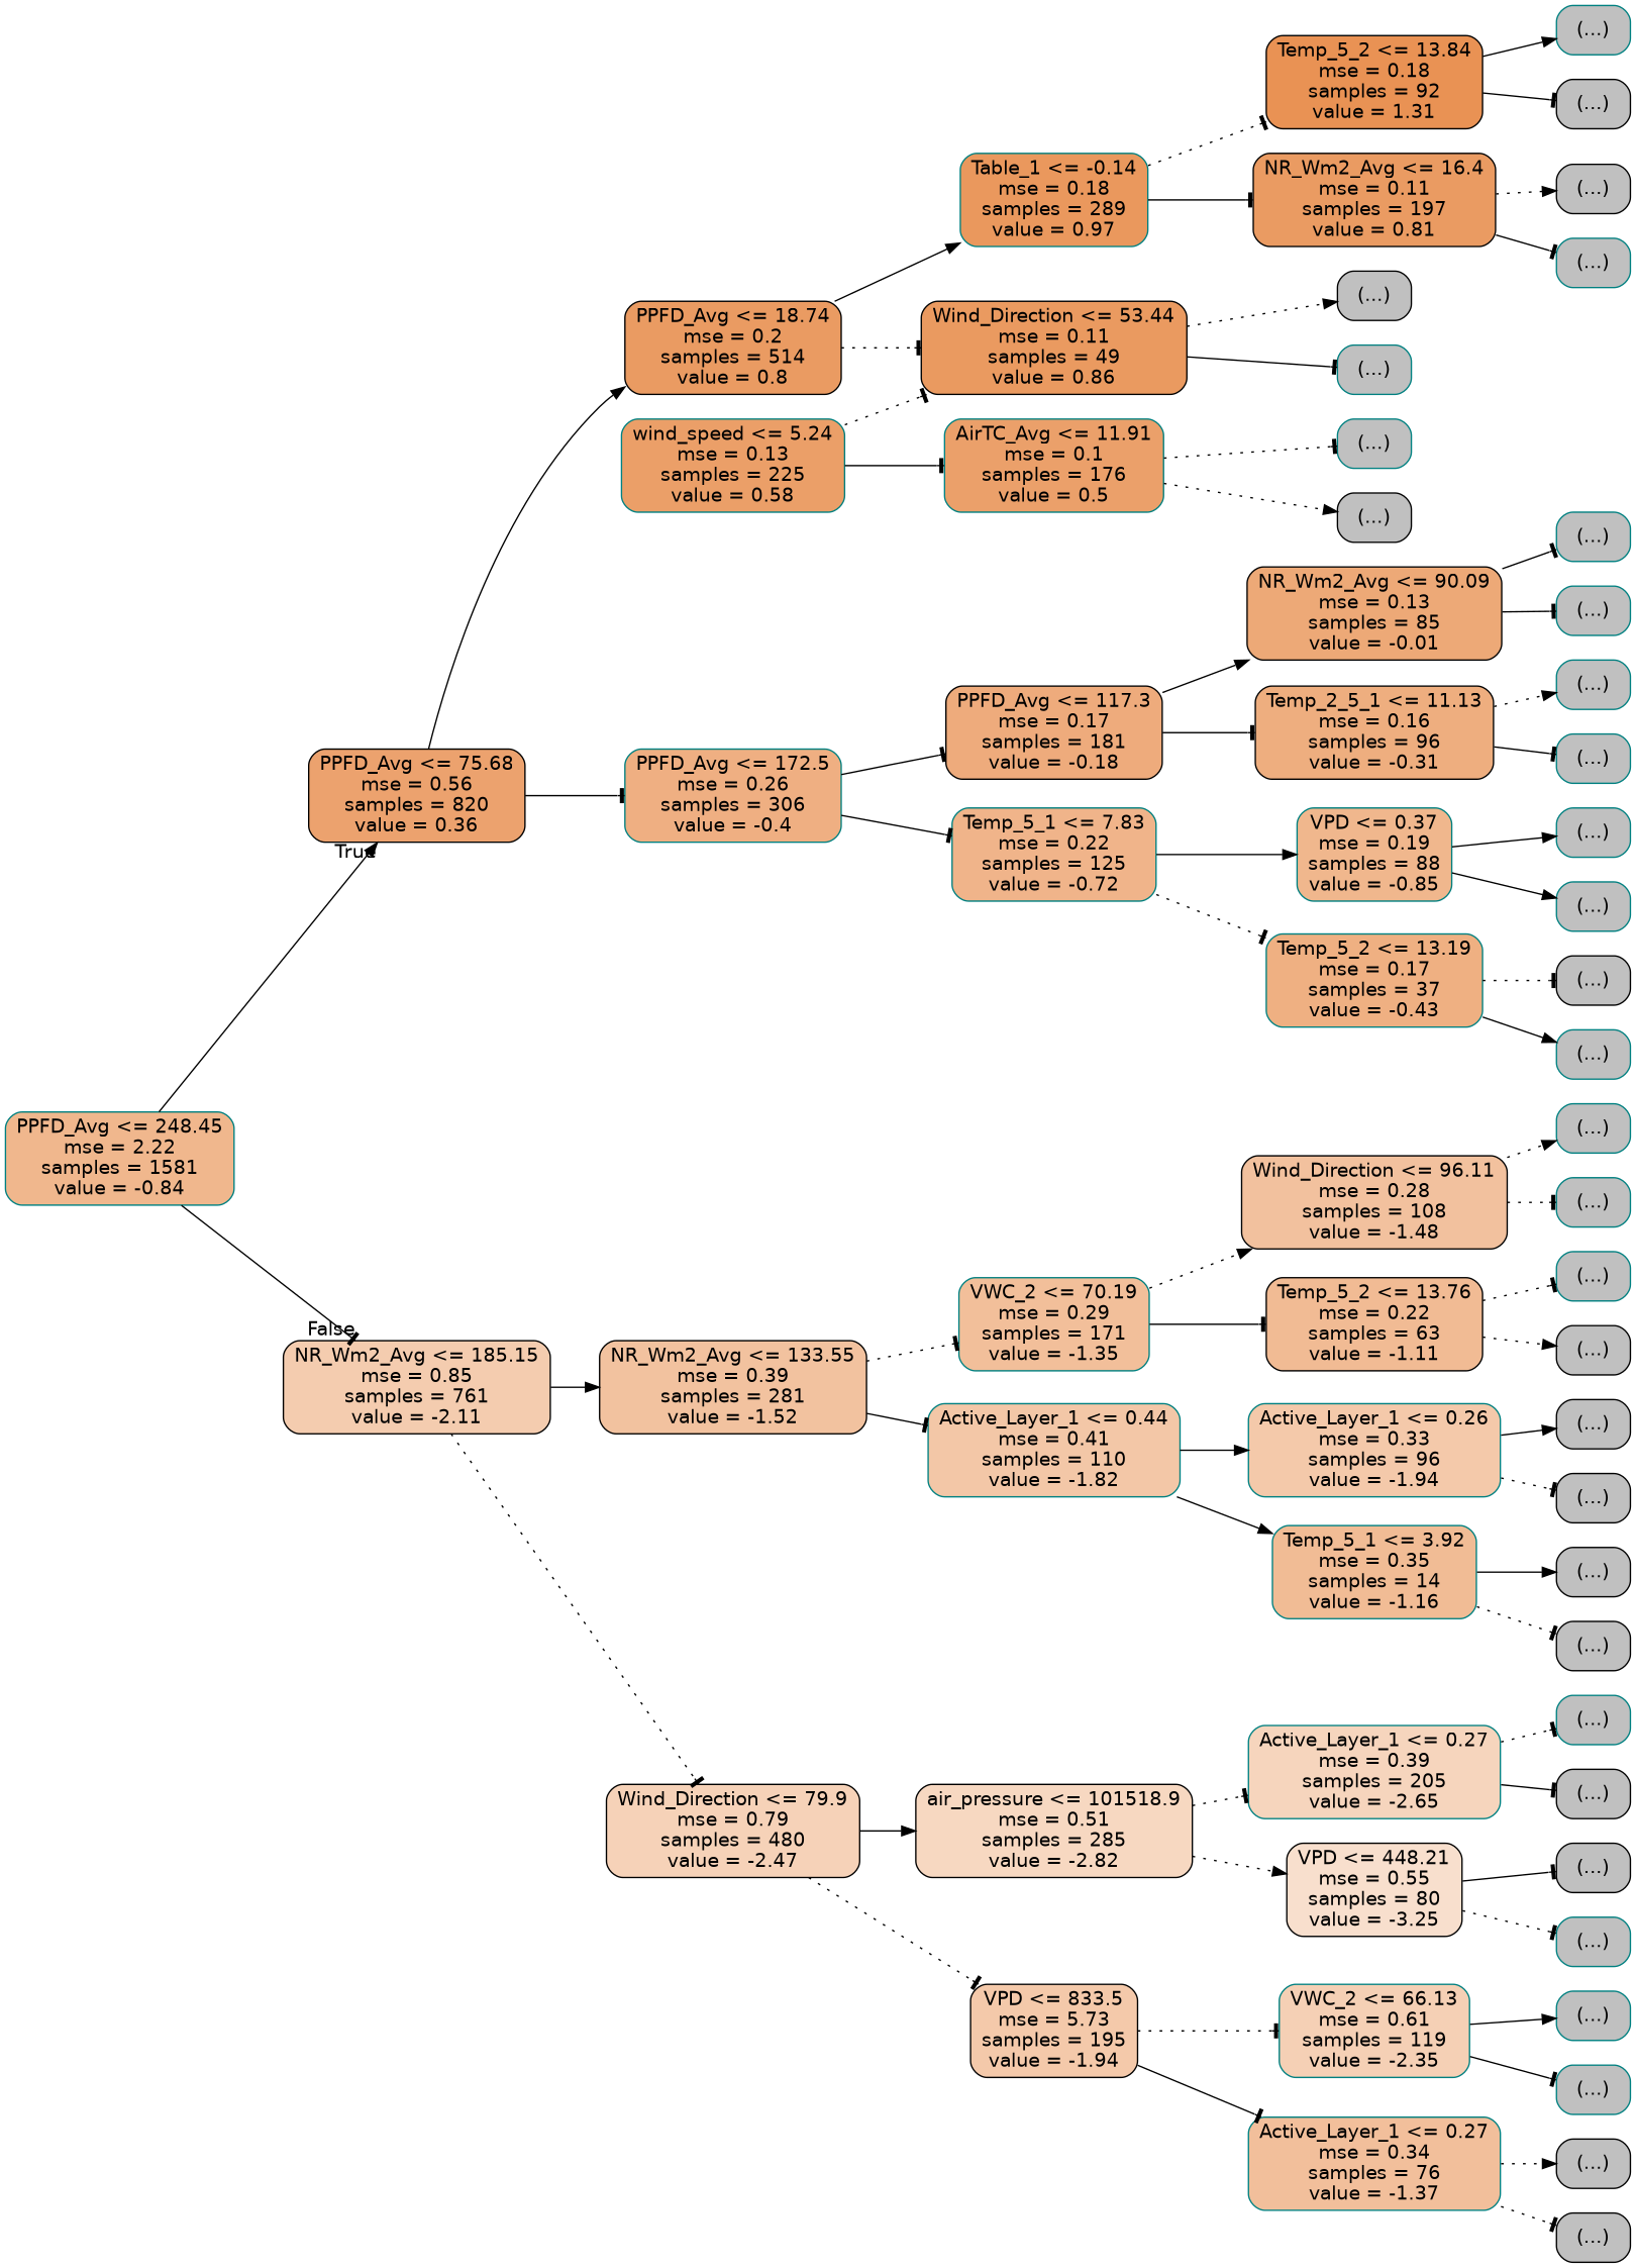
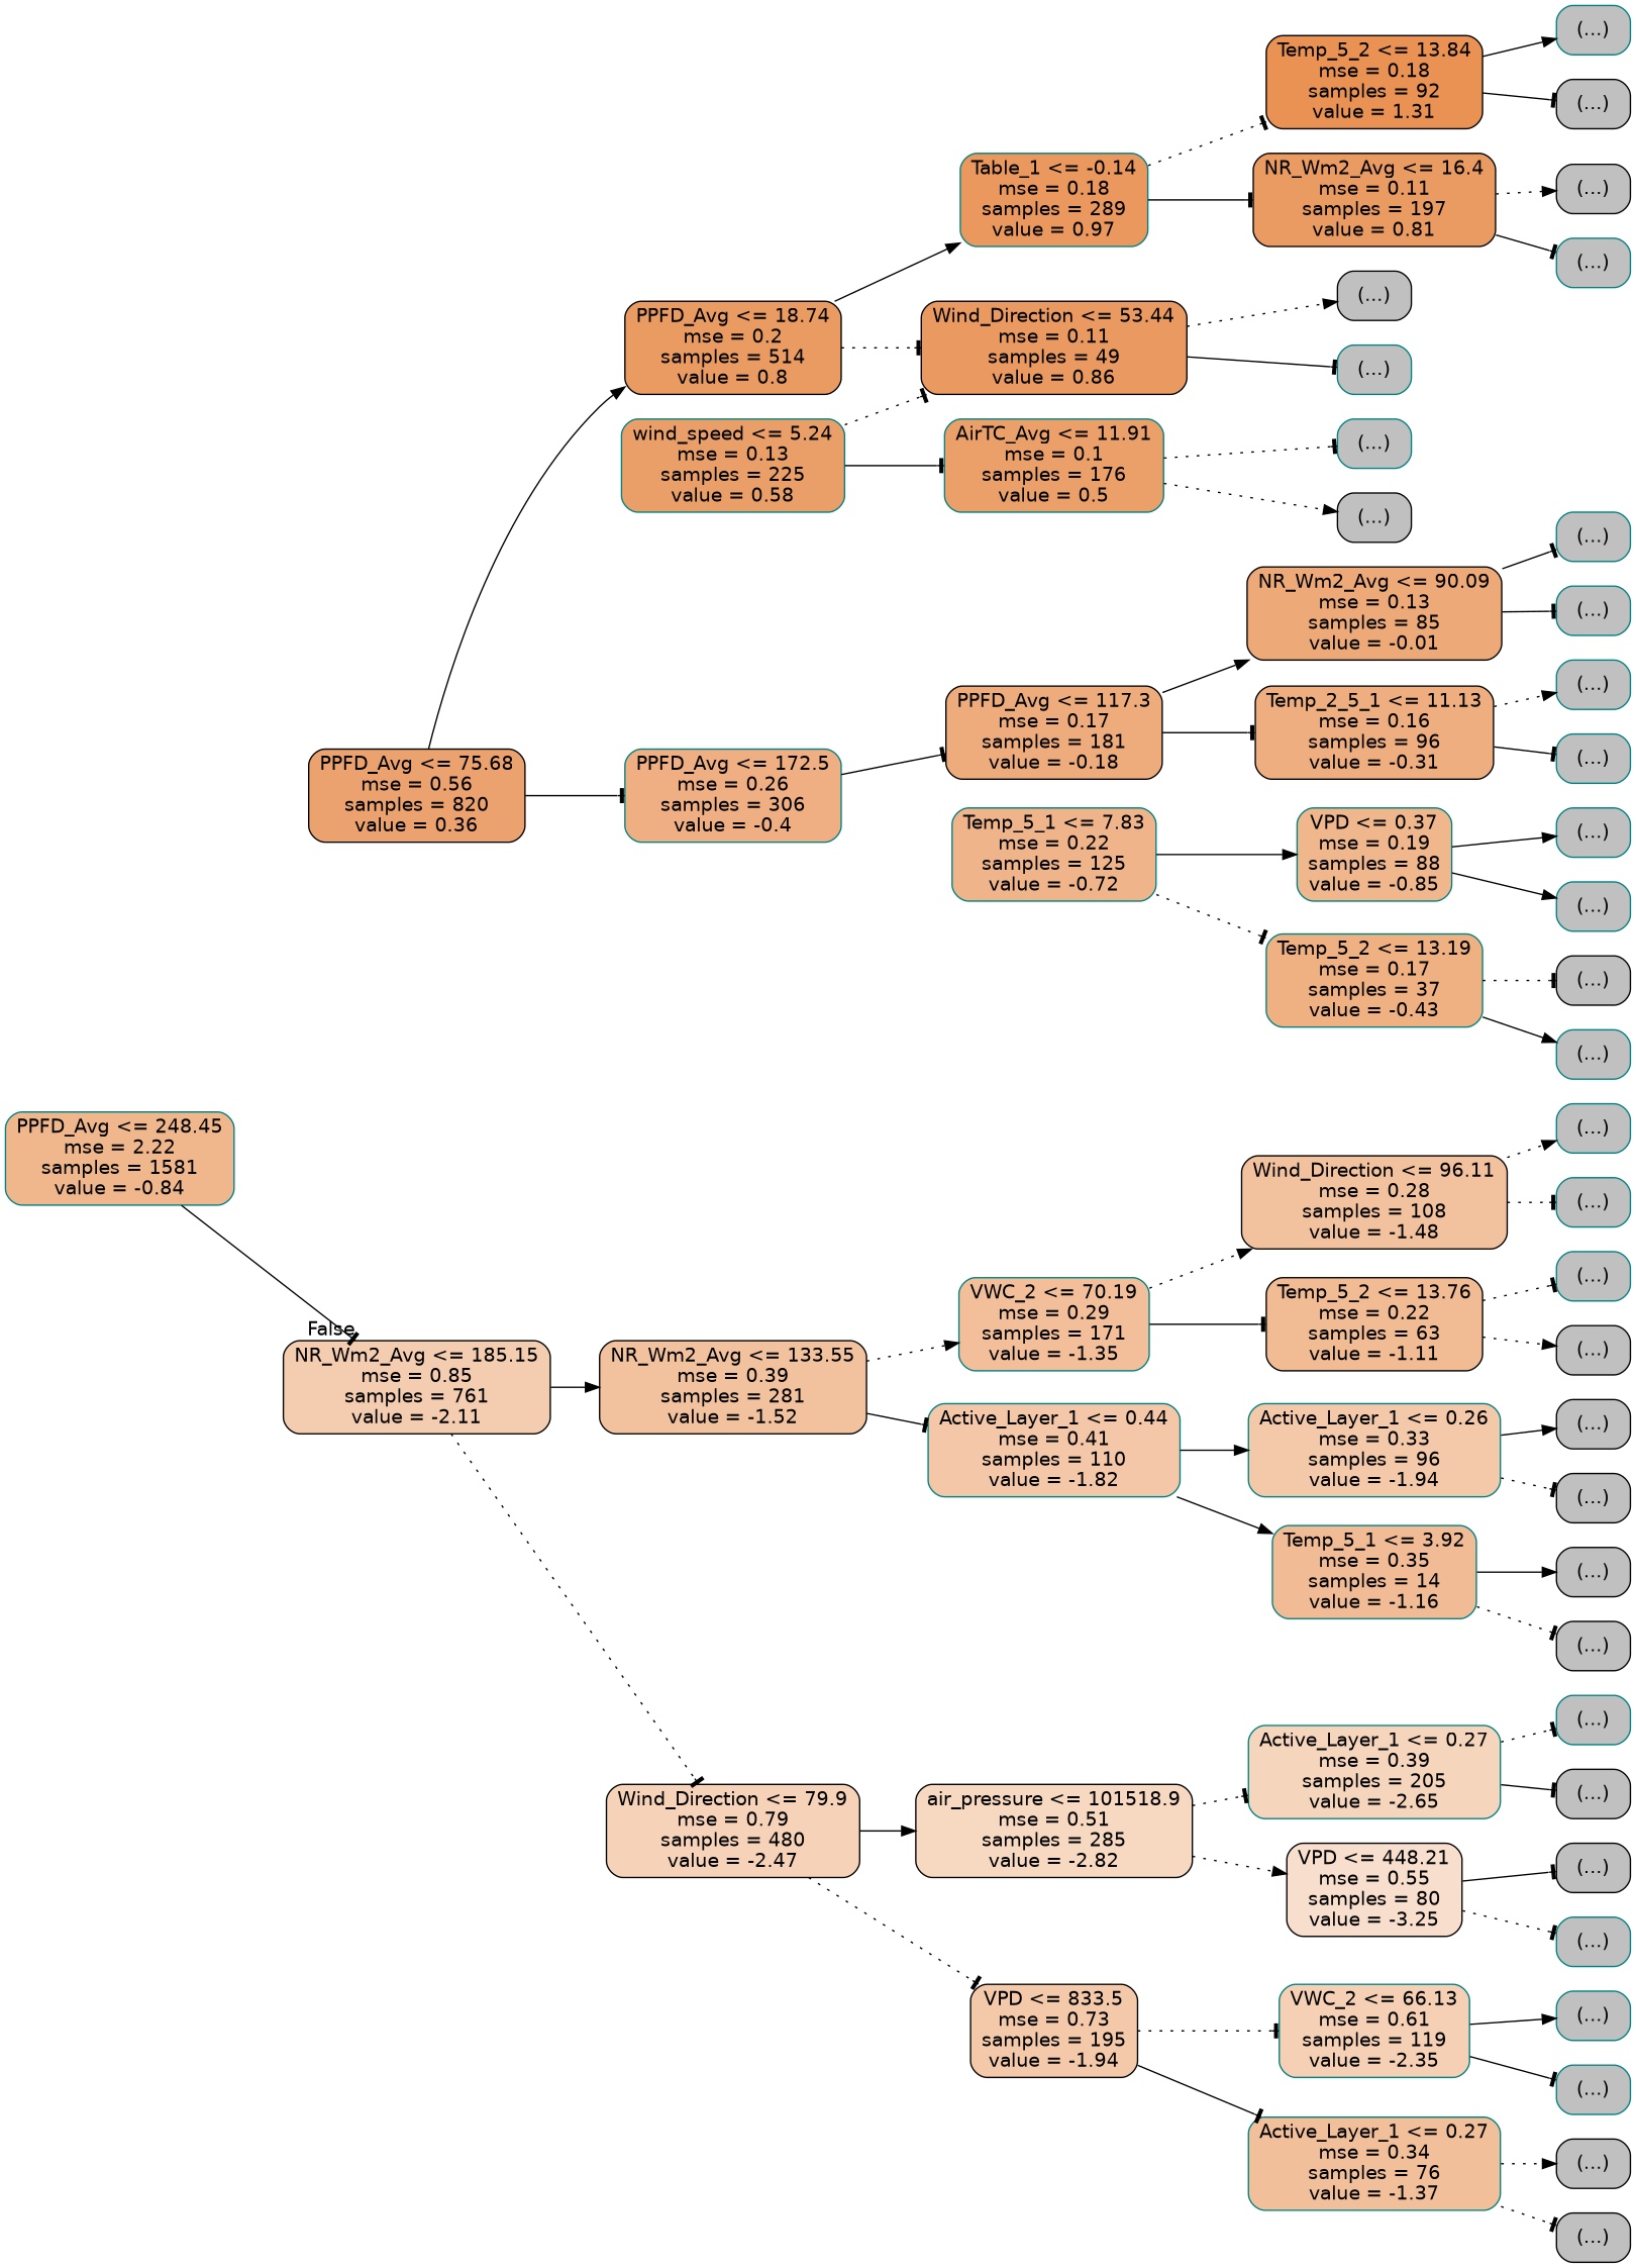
  digraph {
    rankdir=LR
    node [color=teal fillcolor="#C0C0C0" fontname=helvetica shape=box style="filled, rounded"]
    edge [arrowhead=tee fontname=helvetica style=solid]
    n1 [fillcolor="#f0b78d" label="PPFD_Avg <= 248.45\nmse = 2.22\nsamples = 1581\nvalue = -0.84"]
    n2 [color=black fillcolor="#eca26e" label="PPFD_Avg <= 75.68\nmse = 0.56\nsamples = 820\nvalue = 0.36"]
    n3 [color=black fillcolor="#f4ccaf" label="NR_Wm2_Avg <= 185.15\nmse = 0.85\nsamples = 761\nvalue = -2.11"]
    n4 [color=black fillcolor="#ea9b62" label="PPFD_Avg <= 18.74\nmse = 0.2\nsamples = 514\nvalue = 0.8"]
    n5 [fillcolor="#efaf82" label="PPFD_Avg <= 172.5\nmse = 0.26\nsamples = 306\nvalue = -0.4"]
    n6 [color=black fillcolor="#f2c29f" label="NR_Wm2_Avg <= 133.55\nmse = 0.39\nsamples = 281\nvalue = -1.52"]
    n7 [color=black fillcolor="#f6d2b8" label="Wind_Direction <= 79.9\nmse = 0.79\nsamples = 480\nvalue = -2.47"]
    n8 [fillcolor="#ea985d" label="Table_1 <= -0.14\nmse = 0.18\nsamples = 289\nvalue = 0.97"]
    n9 [color=black fillcolor="#ea9a60" label="Wind_Direction <= 53.44\nmse = 0.11\nsamples = 49\nvalue = 0.86"]
    n10 [color=black fillcolor="#eeab7c" label="PPFD_Avg <= 117.3\nmse = 0.17\nsamples = 181\nvalue = -0.18"]
    n11 [fillcolor="#f0b48a" label="Temp_5_1 <= 7.83\nmse = 0.22\nsamples = 125\nvalue = -0.72"]
    n12 [color=black fillcolor="#e99254" label="Temp_5_2 <= 13.84\nmse = 0.18\nsamples = 92\nvalue = 1.31"]
    n13 [color=black fillcolor="#ea9b62" label="NR_Wm2_Avg <= 16.4\nmse = 0.11\nsamples = 197\nvalue = 0.81"]
    n14 [fillcolor="#eb9f68" label="wind_speed <= 5.24\nmse = 0.13\nsamples = 225\nvalue = 0.58"]
    n15 [fillcolor="#eba06a" label="AirTC_Avg <= 11.91\nmse = 0.1\nsamples = 176\nvalue = 0.5"]
    n16 [label="(...)"]
    n17 [color=black label="(...)"]
    n18 [color=black label="(...)"]
    n19 [label="(...)"]
    n20 [label="(...)"]
    n21 [color=black label="(...)"]
    n22 [color=black label="(...)"]
    n23 [label="(...)"]
    n24 [color=black fillcolor="#eda977" label="NR_Wm2_Avg <= 90.09\nmse = 0.13\nsamples = 85\nvalue = -0.01"]
    n25 [color=black fillcolor="#eeae7f" label="Temp_2_5_1 <= 11.13\nmse = 0.16\nsamples = 96\nvalue = -0.31"]
    n26 [fillcolor="#f0b78d" label="VPD <= 0.37\nmse = 0.19\nsamples = 88\nvalue = -0.85"]
    n27 [fillcolor="#efb082" label="Temp_5_2 <= 13.19\nmse = 0.17\nsamples = 37\nvalue = -0.43"]
    n28 [label="(...)"]
    n29 [label="(...)"]
    n30 [label="(...)"]
    n31 [label="(...)"]
    n32 [label="(...)"]
    n33 [label="(...)"]
    n34 [color=black label="(...)"]
    n35 [label="(...)"]
    n36 [fillcolor="#f2bf9a" label="VWC_2 <= 70.19\nmse = 0.29\nsamples = 171\nvalue = -1.35"]
    n37 [fillcolor="#f3c7a7" label="Active_Layer_1 <= 0.44\nmse = 0.41\nsamples = 110\nvalue = -1.82"]
    n38 [color=black fillcolor="#f7d8c1" label="air_pressure <= 101518.9\nmse = 0.51\nsamples = 285\nvalue = -2.82"]
-   n39 [color=black fillcolor="#f4c9aa" label="VPD <= 833.5\nmse = 5.73\nsamples = 195\nvalue = -1.94"]
+   n39 [color=black fillcolor="#f4c9aa" label="VPD <= 833.5\nmse = 0.73\nsamples = 195\nvalue = -1.94"]
    n40 [color=black fillcolor="#f2c19e" label="Wind_Direction <= 96.11\nmse = 0.28\nsamples = 108\nvalue = -1.48"]
    n41 [color=black fillcolor="#f1bb94" label="Temp_5_2 <= 13.76\nmse = 0.22\nsamples = 63\nvalue = -1.11"]
    n42 [fillcolor="#f4c9aa" label="Active_Layer_1 <= 0.26\nmse = 0.33\nsamples = 96\nvalue = -1.94"]
    n43 [fillcolor="#f1bc95" label="Temp_5_1 <= 3.92\nmse = 0.35\nsamples = 14\nvalue = -1.16"]
    n44 [label="(...)"]
    n45 [label="(...)"]
    n46 [label="(...)"]
    n47 [color=black label="(...)"]
    n48 [color=black label="(...)"]
    n49 [color=black label="(...)"]
    n50 [color=black label="(...)"]
    n51 [color=black label="(...)"]
    n52 [fillcolor="#f6d5bd" label="Active_Layer_1 <= 0.27\nmse = 0.39\nsamples = 205\nvalue = -2.65"]
    n53 [color=black fillcolor="#f8dfcd" label="VPD <= 448.21\nmse = 0.55\nsamples = 80\nvalue = -3.25"]
    n54 [fillcolor="#f5d0b5" label="VWC_2 <= 66.13\nmse = 0.61\nsamples = 119\nvalue = -2.35"]
    n55 [fillcolor="#f2bf9b" label="Active_Layer_1 <= 0.27\nmse = 0.34\nsamples = 76\nvalue = -1.37"]
    n56 [label="(...)"]
    n57 [color=black label="(...)"]
    n58 [color=black label="(...)"]
    n59 [label="(...)"]
    n60 [label="(...)"]
    n61 [label="(...)"]
    n62 [color=black label="(...)"]
    n63 [color=black label="(...)"]
-   n1 -> n2 [arrowhead=normal headlabel=True labelangle=45 labeldistance=2.5]
    n1 -> n3 [headlabel=False labelangle=-45 labeldistance=2.5]
    n2 -> n4 [arrowhead=normal]
    n2 -> n5
    n3 -> n6 [arrowhead=normal]
    n3 -> n7 [style=dotted]
    n4 -> n8 [arrowhead=normal]
    n4 -> n9 [style=dotted]
    n5 -> n10
-   n5 -> n11
-   n6 -> n36 [style=dotted]
+   n6 -> n36 [arrowhead=normal style=dotted]
    n6 -> n37
    n7 -> n38 [arrowhead=normal]
    n7 -> n39 [style=dotted]
    n8 -> n12 [style=dotted]
    n8 -> n13
    n9 -> n22 [arrowhead=normal style=dotted]
    n9 -> n23
    n10 -> n24 [arrowhead=normal]
    n10 -> n25
    n11 -> n26 [arrowhead=normal]
    n11 -> n27 [style=dotted]
    n12 -> n16 [arrowhead=normal]
    n12 -> n17
    n13 -> n18 [arrowhead=normal style=dotted]
    n13 -> n19
    n14 -> n9 [style=dotted]
    n14 -> n15
    n15 -> n20 [style=dotted]
    n15 -> n21 [arrowhead=normal style=dotted]
    n24 -> n28
    n24 -> n29
    n25 -> n30 [arrowhead=normal style=dotted]
    n25 -> n31
    n26 -> n32 [arrowhead=normal]
    n26 -> n33 [arrowhead=normal]
    n27 -> n34 [style=dotted]
    n27 -> n35 [arrowhead=normal]
    n36 -> n40 [arrowhead=normal style=dotted]
    n36 -> n41
    n37 -> n42 [arrowhead=normal]
    n37 -> n43 [arrowhead=normal]
    n38 -> n52 [style=dotted]
    n38 -> n53 [arrowhead=normal style=dotted]
    n39 -> n54 [style=dotted]
    n39 -> n55
    n40 -> n44 [arrowhead=normal style=dotted]
    n40 -> n45 [style=dotted]
    n41 -> n46 [style=dotted]
    n41 -> n47 [arrowhead=normal style=dotted]
    n42 -> n48 [arrowhead=normal]
    n42 -> n49 [style=dotted]
    n43 -> n50 [arrowhead=normal]
    n43 -> n51 [style=dotted]
    n52 -> n56 [style=dotted]
    n52 -> n57
    n53 -> n58
    n53 -> n59 [style=dotted]
    n54 -> n60 [arrowhead=normal]
    n54 -> n61
    n55 -> n62 [arrowhead=normal style=dotted]
    n55 -> n63 [style=dotted]
  }
